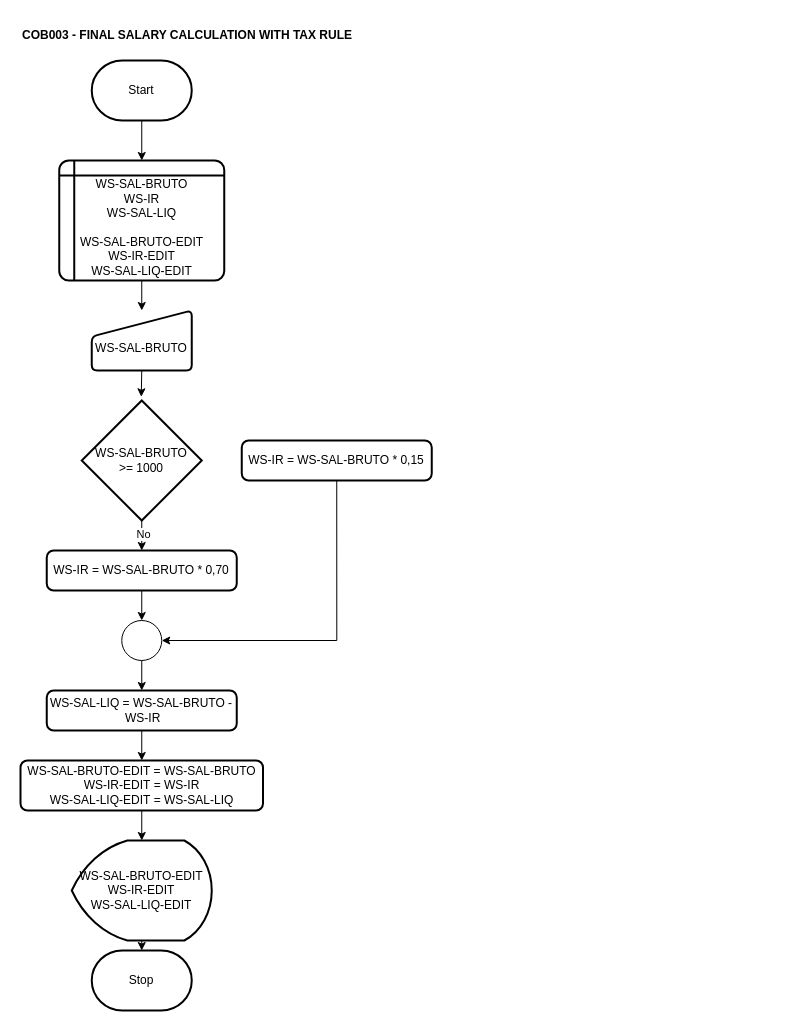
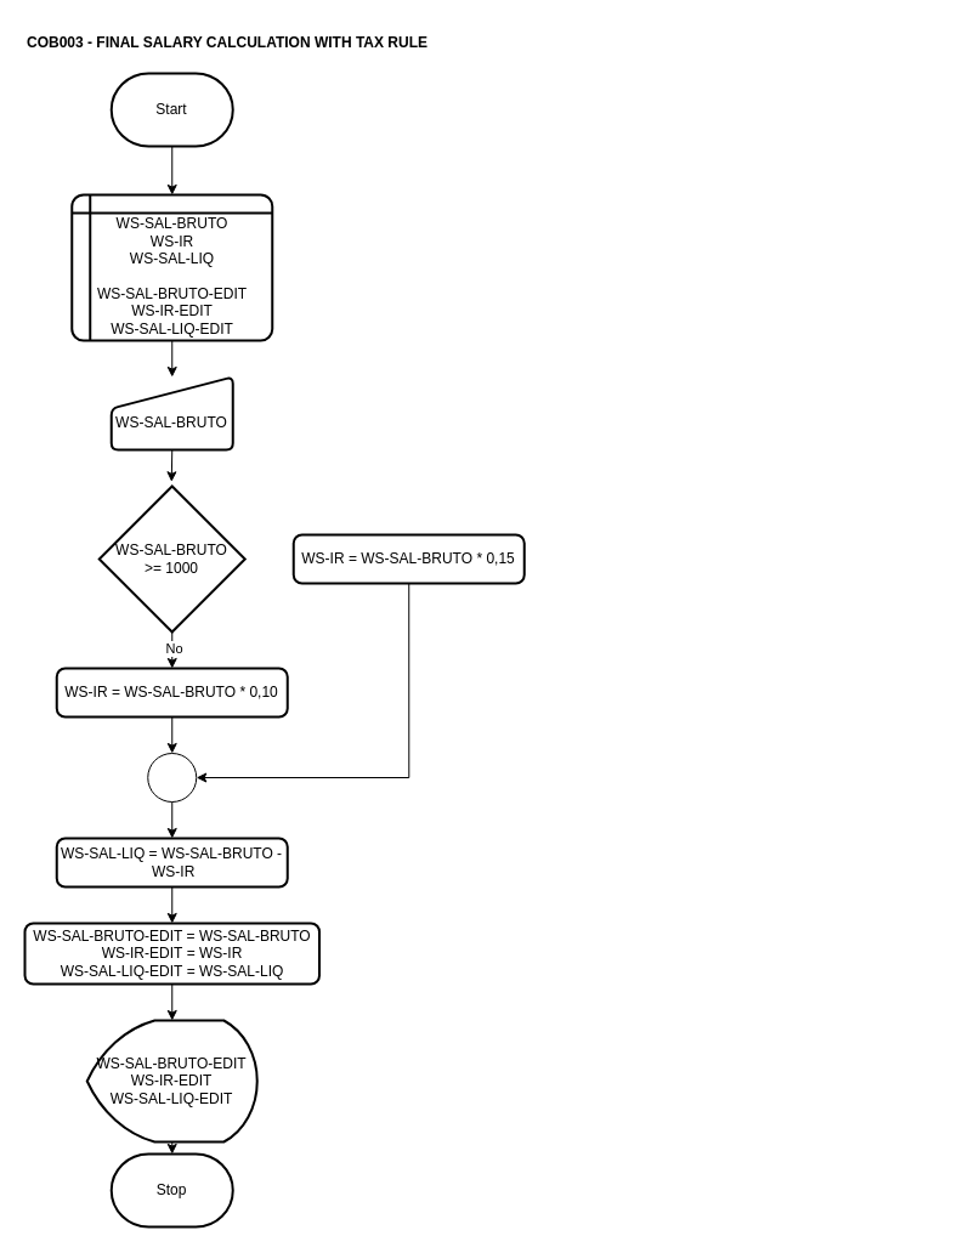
  <mxCell id="0" />
  <mxCell id="1" parent="0" />
  <mxCell id="2" value="COB003 -&amp;nbsp;FINAL SALARY CALCULATION WITH TAX RULE" style="text;html=1;align=left;verticalAlign=middle;whiteSpace=wrap;rounded=0;fontStyle=1" parent="1" vertex="1"><mxGeometry x="20" y="20" width="760" height="30" as="geometry" /></mxCell>
  <mxCell id="3" style="edgeStyle=orthogonalEdgeStyle;rounded=0;orthogonalLoop=1;jettySize=auto;html=1;exitX=0.5;exitY=1;exitDx=0;exitDy=0;exitPerimeter=0;entryX=0.5;entryY=0;entryDx=0;entryDy=0;" parent="1" source="4" target="7" edge="1"><mxGeometry relative="1" as="geometry" /></mxCell>
  <mxCell id="4" value="Start" style="strokeWidth=2;html=1;shape=mxgraph.flowchart.terminator;whiteSpace=wrap;" parent="1" vertex="1"><mxGeometry x="91.25" y="60" width="100" height="60" as="geometry" /></mxCell>
  <mxCell id="5" value="Stop" style="strokeWidth=2;html=1;shape=mxgraph.flowchart.terminator;whiteSpace=wrap;" parent="1" vertex="1"><mxGeometry x="91.25" y="950" width="100" height="60" as="geometry" /></mxCell>
  <mxCell id="6" style="edgeStyle=orthogonalEdgeStyle;rounded=0;orthogonalLoop=1;jettySize=auto;html=1;exitX=0.5;exitY=1;exitDx=0;exitDy=0;entryX=0.5;entryY=0;entryDx=0;entryDy=0;" edge="1" parent="1" source="7" target="8"><mxGeometry relative="1" as="geometry" /></mxCell>
  <mxCell id="7" value="&lt;div&gt;&lt;span style=&quot;background-color: transparent; color: light-dark(rgb(0, 0, 0), rgb(255, 255, 255));&quot;&gt;&lt;br&gt;&lt;/span&gt;&lt;/div&gt;&lt;div&gt;&lt;span style=&quot;background-color: transparent; color: light-dark(rgb(0, 0, 0), rgb(255, 255, 255));&quot;&gt;WS-SAL-BRUTO&lt;/span&gt;&lt;/div&gt;&lt;div&gt;&lt;div&gt;WS-IR&lt;/div&gt;&lt;div&gt;WS-SAL-LIQ&lt;/div&gt;&lt;div&gt;&lt;br&gt;&lt;/div&gt;&lt;div&gt;WS-SAL-BRUTO&lt;span style=&quot;background-color: transparent; color: light-dark(rgb(0, 0, 0), rgb(255, 255, 255));&quot;&gt;-EDIT&lt;/span&gt;&lt;/div&gt;&lt;div&gt;WS-IR&lt;span style=&quot;background-color: transparent; color: light-dark(rgb(0, 0, 0), rgb(255, 255, 255));&quot;&gt;-EDIT&lt;/span&gt;&lt;/div&gt;&lt;div&gt;WS-SAL-LIQ&lt;span style=&quot;background-color: transparent; color: light-dark(rgb(0, 0, 0), rgb(255, 255, 255));&quot;&gt;-EDIT&lt;/span&gt;&lt;/div&gt;&lt;/div&gt;" style="shape=internalStorage;whiteSpace=wrap;html=1;dx=15;dy=15;rounded=1;arcSize=8;strokeWidth=2;" parent="1" vertex="1"><mxGeometry x="58.75" y="160" width="165" height="120" as="geometry" /></mxCell>
  <mxCell id="8" value="&lt;div&gt;&lt;br&gt;&lt;/div&gt;WS-SAL-BRUTO" style="html=1;strokeWidth=2;shape=manualInput;whiteSpace=wrap;rounded=1;size=26;arcSize=11;" vertex="1" parent="1"><mxGeometry x="91.25" y="310" width="100" height="60" as="geometry" /></mxCell>
  <mxCell id="9" style="edgeStyle=orthogonalEdgeStyle;rounded=0;orthogonalLoop=1;jettySize=auto;html=1;exitX=0.5;exitY=1;exitDx=0;exitDy=0;exitPerimeter=0;entryX=0.5;entryY=0;entryDx=0;entryDy=0;" edge="1" parent="1" source="11" target="14"><mxGeometry relative="1" as="geometry" /></mxCell>
  <mxCell id="10" value="No" style="edgeLabel;html=1;align=center;verticalAlign=middle;resizable=0;points=[];" vertex="1" connectable="0" parent="9"><mxGeometry x="-0.144" y="1" relative="1" as="geometry"><mxPoint as="offset" /></mxGeometry></mxCell>
  <mxCell id="11" value="&lt;div&gt;&lt;span style=&quot;background-color: transparent; color: light-dark(rgb(0, 0, 0), rgb(255, 255, 255));&quot;&gt;WS-SAL-BRUTO&lt;/span&gt;&lt;/div&gt;&lt;div&gt;&lt;span style=&quot;background-color: transparent; color: light-dark(rgb(0, 0, 0), rgb(255, 255, 255));&quot;&gt;&amp;gt;= 1000&lt;/span&gt;&lt;/div&gt;" style="strokeWidth=2;html=1;shape=mxgraph.flowchart.decision;whiteSpace=wrap;" vertex="1" parent="1"><mxGeometry x="81.25" y="400" width="120" height="120" as="geometry" /></mxCell>
  <mxCell id="12" style="edgeStyle=orthogonalEdgeStyle;rounded=0;orthogonalLoop=1;jettySize=auto;html=1;exitX=0.5;exitY=1;exitDx=0;exitDy=0;entryX=0.496;entryY=-0.031;entryDx=0;entryDy=0;entryPerimeter=0;" edge="1" parent="1" source="8" target="11"><mxGeometry relative="1" as="geometry" /></mxCell>
  <mxCell id="13" value="WS-IR =&amp;nbsp;&lt;span style=&quot;background-color: transparent; color: light-dark(rgb(0, 0, 0), rgb(255, 255, 255));&quot;&gt;WS-SAL-BRUTO * 0,15&lt;/span&gt;" style="rounded=1;whiteSpace=wrap;html=1;absoluteArcSize=1;arcSize=14;strokeWidth=2;" vertex="1" parent="1"><mxGeometry x="241.25" y="440" width="190" height="40" as="geometry" /></mxCell>
- <mxCell id="14" value="WS-IR =&amp;nbsp;&lt;span style=&quot;background-color: transparent; color: light-dark(rgb(0, 0, 0), rgb(255, 255, 255));&quot;&gt;WS-SAL-BRUTO * 0,70&lt;/span&gt;" style="rounded=1;whiteSpace=wrap;html=1;absoluteArcSize=1;arcSize=14;strokeWidth=2;" vertex="1" parent="1"><mxGeometry x="46.25" y="550" width="190" height="40" as="geometry" /></mxCell>
+ <mxCell id="14" value="WS-IR =&amp;nbsp;&lt;span style=&quot;background-color: transparent; color: light-dark(rgb(0, 0, 0), rgb(255, 255, 255));&quot;&gt;WS-SAL-BRUTO * 0,10&lt;/span&gt;" style="rounded=1;whiteSpace=wrap;html=1;absoluteArcSize=1;arcSize=14;strokeWidth=2;" vertex="1" parent="1"><mxGeometry x="46.25" y="550" width="190" height="40" as="geometry" /></mxCell>
  <mxCell id="15" style="edgeStyle=orthogonalEdgeStyle;rounded=0;orthogonalLoop=1;jettySize=auto;html=1;exitX=0.5;exitY=1;exitDx=0;exitDy=0;exitPerimeter=0;entryX=0.5;entryY=0;entryDx=0;entryDy=0;" edge="1" parent="1" source="16" target="20"><mxGeometry relative="1" as="geometry" /></mxCell>
  <mxCell id="16" value="" style="verticalLabelPosition=bottom;verticalAlign=top;html=1;shape=mxgraph.flowchart.on-page_reference;" vertex="1" parent="1"><mxGeometry x="121.25" y="620" width="40" height="40" as="geometry" /></mxCell>
  <mxCell id="17" style="edgeStyle=orthogonalEdgeStyle;rounded=0;orthogonalLoop=1;jettySize=auto;html=1;exitX=0.5;exitY=1;exitDx=0;exitDy=0;entryX=0.5;entryY=0;entryDx=0;entryDy=0;entryPerimeter=0;" edge="1" parent="1" source="14" target="16"><mxGeometry relative="1" as="geometry" /></mxCell>
  <mxCell id="18" style="edgeStyle=orthogonalEdgeStyle;rounded=0;orthogonalLoop=1;jettySize=auto;html=1;exitX=0.5;exitY=1;exitDx=0;exitDy=0;entryX=1;entryY=0.5;entryDx=0;entryDy=0;entryPerimeter=0;" edge="1" parent="1" source="13" target="16"><mxGeometry relative="1" as="geometry" /></mxCell>
  <mxCell id="19" style="edgeStyle=orthogonalEdgeStyle;rounded=0;orthogonalLoop=1;jettySize=auto;html=1;exitX=0.5;exitY=1;exitDx=0;exitDy=0;entryX=0.5;entryY=0;entryDx=0;entryDy=0;" edge="1" parent="1" source="20" target="22"><mxGeometry relative="1" as="geometry" /></mxCell>
  <mxCell id="20" value="WS-SAL-LIQ =&amp;nbsp;&lt;span style=&quot;background-color: transparent; color: light-dark(rgb(0, 0, 0), rgb(255, 255, 255));&quot;&gt;WS-SAL-BRUTO -&amp;nbsp;&lt;/span&gt;WS-IR" style="rounded=1;whiteSpace=wrap;html=1;absoluteArcSize=1;arcSize=14;strokeWidth=2;" vertex="1" parent="1"><mxGeometry x="46.25" y="690" width="190" height="40" as="geometry" /></mxCell>
  <mxCell id="21" value="&lt;div&gt;WS-SAL-BRUTO&lt;span style=&quot;background-color: transparent; color: light-dark(rgb(0, 0, 0), rgb(255, 255, 255));&quot;&gt;-EDIT&lt;/span&gt;&lt;/div&gt;&lt;div&gt;WS-IR&lt;span style=&quot;background-color: transparent; color: light-dark(rgb(0, 0, 0), rgb(255, 255, 255));&quot;&gt;-EDIT&lt;/span&gt;&lt;/div&gt;&lt;div&gt;WS-SAL-LIQ&lt;span style=&quot;background-color: transparent; color: light-dark(rgb(0, 0, 0), rgb(255, 255, 255));&quot;&gt;-EDIT&lt;/span&gt;&lt;/div&gt;" style="strokeWidth=2;html=1;shape=mxgraph.flowchart.display;whiteSpace=wrap;" vertex="1" parent="1"><mxGeometry x="71.25" y="840" width="140" height="100" as="geometry" /></mxCell>
  <mxCell id="22" value="&lt;span style=&quot;background-color: transparent; color: light-dark(rgb(0, 0, 0), rgb(255, 255, 255));&quot;&gt;WS-SAL-BRUTO-EDIT =&amp;nbsp;&lt;/span&gt;WS-SAL-BRUTO&lt;div&gt;WS-IR&lt;span style=&quot;background-color: transparent; color: light-dark(rgb(0, 0, 0), rgb(255, 255, 255));&quot;&gt;-EDIT&lt;/span&gt;&lt;span style=&quot;background-color: transparent; color: light-dark(rgb(0, 0, 0), rgb(255, 255, 255));&quot;&gt;&amp;nbsp;=&amp;nbsp;&lt;/span&gt;&lt;span style=&quot;background-color: transparent; color: light-dark(rgb(0, 0, 0), rgb(255, 255, 255));&quot;&gt;WS-IR&lt;/span&gt;&lt;/div&gt;&lt;div&gt;WS-SAL-LIQ&lt;span style=&quot;background-color: transparent; color: light-dark(rgb(0, 0, 0), rgb(255, 255, 255));&quot;&gt;-EDIT&lt;/span&gt;&lt;span style=&quot;background-color: transparent; color: light-dark(rgb(0, 0, 0), rgb(255, 255, 255));&quot;&gt;&amp;nbsp;=&amp;nbsp;&lt;/span&gt;&lt;span style=&quot;background-color: transparent; color: light-dark(rgb(0, 0, 0), rgb(255, 255, 255));&quot;&gt;WS-SAL-LIQ&lt;/span&gt;&lt;/div&gt;" style="rounded=1;whiteSpace=wrap;html=1;absoluteArcSize=1;arcSize=14;strokeWidth=2;" vertex="1" parent="1"><mxGeometry x="20" y="760" width="242.5" height="50" as="geometry" /></mxCell>
  <mxCell id="23" style="edgeStyle=orthogonalEdgeStyle;rounded=0;orthogonalLoop=1;jettySize=auto;html=1;exitX=0.5;exitY=1;exitDx=0;exitDy=0;entryX=0.5;entryY=0;entryDx=0;entryDy=0;entryPerimeter=0;" edge="1" parent="1" source="22" target="21"><mxGeometry relative="1" as="geometry" /></mxCell>
  <mxCell id="24" style="edgeStyle=orthogonalEdgeStyle;rounded=0;orthogonalLoop=1;jettySize=auto;html=1;exitX=0.5;exitY=1;exitDx=0;exitDy=0;exitPerimeter=0;entryX=0.5;entryY=0;entryDx=0;entryDy=0;entryPerimeter=0;" edge="1" parent="1" source="21" target="5"><mxGeometry relative="1" as="geometry" /></mxCell>
